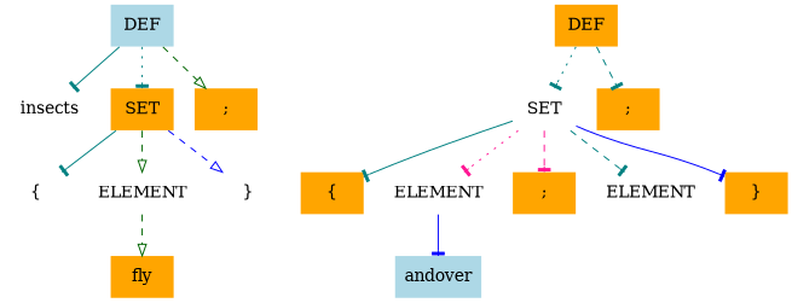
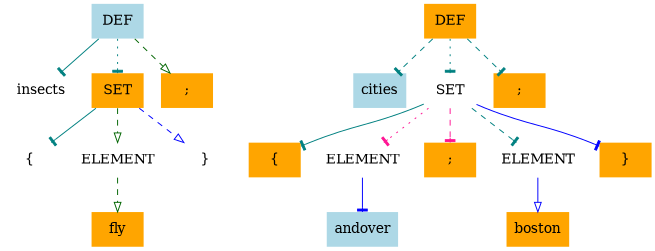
  digraph {
    ordering=out
    node [fillcolor=orange shape=plaintext style=filled]
    edge [arrowhead=tee color=teal style=dashed]
    n1 [fillcolor=lightblue height=0.50 label=DEF width=0.75]
    n2 [fillcolor=white height=0.50 label=insects width=0.75]
    n3 [height=0.50 label=SET width=0.75]
    n4 [height=0.50 label=";" width=0.75]
    n5 [height=0.50 label=DEF width=0.75]
+   n6 [fillcolor=lightblue height=0.50 label=cities width=0.75]
    n7 [fillcolor=white height=0.50 label=SET width=0.75]
    n8 [height=0.50 label=";" width=0.75]
    n9 [fillcolor=white height=0.50 label="{" width=0.75]
    n10 [fillcolor=white height=0.50 label=ELEMENT width=0.89]
    n11 [fillcolor=white height=0.50 label="}" width=0.75]
    n12 [height=0.50 label="{" width=0.75]
    n13 [fillcolor=white height=0.50 label=ELEMENT width=0.89]
    n14 [height=0.50 label=";" width=0.75]
    n15 [fillcolor=white height=0.50 label=ELEMENT width=0.89]
    n16 [height=0.50 label="}" width=0.75]
    n17 [fillcolor=lightblue height=0.50 label=andover width=0.75]
+   n18 [height=0.50 label=boston width=0.75]
    n19 [height=0.50 label=fly width=0.75]
    n1 -> n2 [style=solid]
    n1 -> n3 [style=dotted]
    n1 -> n4 [arrowhead=onormal color=darkgreen]
    n3 -> n9 [style=solid]
    n3 -> n10 [arrowhead=onormal color=darkgreen]
    n3 -> n11 [arrowhead=onormal color=blue]
+   n5 -> n6
    n5 -> n7 [style=dotted]
    n5 -> n8
    n7 -> n12 [style=solid]
    n7 -> n13 [color=deeppink style=dotted]
    n7 -> n14 [color=deeppink]
    n7 -> n15
    n7 -> n16 [color=blue style=solid]
    n10 -> n19 [arrowhead=onormal color=darkgreen]
    n13 -> n17 [color=blue style=solid]
+   n15 -> n18 [arrowhead=onormal color=blue style=solid]
  }
